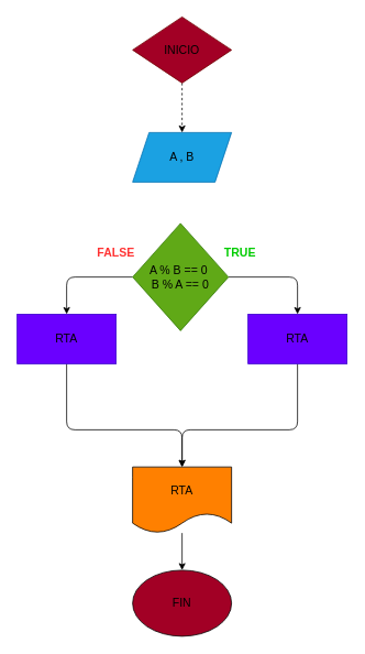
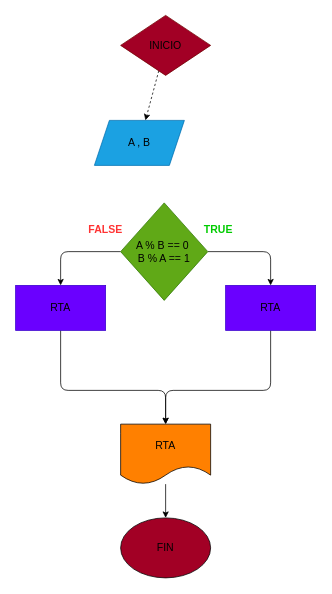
  <mxCell id="0" />
  <mxCell id="1" parent="0" />
  <mxCell id="2" value="" style="edgeStyle=none;html=1;fontSize=14;fontColor=#000000;dashed=1;" parent="1" source="3" target="4" edge="1"><mxGeometry relative="1" as="geometry" /></mxCell>
  <mxCell id="3" value="&lt;font color=&quot;#000000&quot; style=&quot;font-size: 14px;&quot;&gt;INICIO&lt;/font&gt;" style="rhombus;whiteSpace=wrap;html=1;fillColor=#a20025;fontColor=#ffffff;strokeColor=#6F0000;" parent="1" vertex="1"><mxGeometry x="160" y="20" width="120" height="80" as="geometry" /></mxCell>
- <mxCell id="4" value="&lt;font color=&quot;#000000&quot;&gt;A , B&lt;/font&gt;" style="shape=parallelogram;perimeter=parallelogramPerimeter;whiteSpace=wrap;html=1;fixedSize=1;fontSize=14;fontColor=#ffffff;fillColor=#1ba1e2;strokeColor=#006EAF;" parent="1" vertex="1"><mxGeometry x="160" y="160" width="120" height="60" as="geometry" /></mxCell>
+ <mxCell id="4" value="&lt;font color=&quot;#000000&quot;&gt;A , B&lt;/font&gt;" style="shape=parallelogram;perimeter=parallelogramPerimeter;whiteSpace=wrap;html=1;fixedSize=1;fontSize=14;fontColor=#ffffff;fillColor=#1ba1e2;strokeColor=#006EAF;" parent="1" vertex="1"><mxGeometry x="125" y="160" width="120" height="60" as="geometry" /></mxCell>
  <mxCell id="5" style="edgeStyle=none;html=1;entryX=0.5;entryY=0;entryDx=0;entryDy=0;fontSize=14;fontColor=#000000;" parent="1" source="7" target="11" edge="1"><mxGeometry relative="1" as="geometry"><Array as="points"><mxPoint x="80" y="335" /></Array></mxGeometry></mxCell>
  <mxCell id="6" style="edgeStyle=none;html=1;entryX=0.5;entryY=0;entryDx=0;entryDy=0;fontSize=14;fontColor=#000000;" parent="1" source="7" target="9" edge="1"><mxGeometry relative="1" as="geometry"><Array as="points"><mxPoint x="360" y="335" /></Array></mxGeometry></mxCell>
- <mxCell id="7" value="&lt;font color=&quot;#000000&quot;&gt;A % B == 0&amp;nbsp;&lt;br&gt;B % A == 0&lt;/font&gt;" style="rhombus;whiteSpace=wrap;html=1;fontSize=14;fontColor=#ffffff;fillColor=#60a917;strokeColor=#2D7600;" parent="1" vertex="1"><mxGeometry x="160" y="270" width="116.25" height="130" as="geometry" /></mxCell>
+ <mxCell id="7" value="&lt;font color=&quot;#000000&quot;&gt;A % B == 0&amp;nbsp;&lt;br&gt;B % A == 1&lt;/font&gt;" style="rhombus;whiteSpace=wrap;html=1;fontSize=14;fontColor=#ffffff;fillColor=#60a917;strokeColor=#2D7600;" parent="1" vertex="1"><mxGeometry x="160" y="270" width="116.25" height="130" as="geometry" /></mxCell>
  <mxCell id="8" style="edgeStyle=none;html=1;fontSize=14;fontColor=#000000;entryX=0.5;entryY=0;entryDx=0;entryDy=0;" parent="1" source="9" target="13" edge="1"><mxGeometry relative="1" as="geometry"><mxPoint x="220" y="540" as="targetPoint" /><Array as="points"><mxPoint x="360" y="520" /><mxPoint x="220" y="520" /></Array></mxGeometry></mxCell>
  <mxCell id="9" value="&lt;font color=&quot;#000000&quot;&gt;RTA&lt;/font&gt;" style="rounded=0;whiteSpace=wrap;html=1;fontSize=14;fontColor=#ffffff;fillColor=#6a00ff;strokeColor=#3700CC;" parent="1" vertex="1"><mxGeometry x="300" y="380" width="120" height="60" as="geometry" /></mxCell>
  <mxCell id="10" style="edgeStyle=none;html=1;entryX=0.5;entryY=0;entryDx=0;entryDy=0;fontSize=14;fontColor=#000000;" parent="1" source="11" target="13" edge="1"><mxGeometry relative="1" as="geometry"><Array as="points"><mxPoint x="80" y="520" /><mxPoint x="220" y="520" /></Array></mxGeometry></mxCell>
  <mxCell id="11" value="&lt;font color=&quot;#000000&quot;&gt;RTA&lt;/font&gt;" style="rounded=0;whiteSpace=wrap;html=1;fontSize=14;fontColor=#ffffff;fillColor=#6a00ff;strokeColor=#3700CC;" parent="1" vertex="1"><mxGeometry x="20" y="380" width="120" height="60" as="geometry" /></mxCell>
  <mxCell id="12" value="" style="edgeStyle=none;html=1;fontSize=14;fontColor=#000000;" parent="1" source="13" target="14" edge="1"><mxGeometry relative="1" as="geometry" /></mxCell>
  <mxCell id="13" value="RTA" style="shape=document;whiteSpace=wrap;html=1;boundedLbl=1;fontSize=14;fontColor=#000000;fillColor=#FF8000;" parent="1" vertex="1"><mxGeometry x="160" y="565" width="120" height="80" as="geometry" /></mxCell>
  <mxCell id="14" value="FIN" style="ellipse;whiteSpace=wrap;html=1;fontSize=14;fontColor=#000000;fillColor=#a20025;" parent="1" vertex="1"><mxGeometry x="160" y="690" width="120" height="80" as="geometry" /></mxCell>
  <mxCell id="15" value="&lt;b&gt;&lt;font color=&quot;#ff3333&quot;&gt;FALSE&lt;/font&gt;&lt;/b&gt;" style="text;html=1;strokeColor=none;fillColor=none;align=center;verticalAlign=middle;whiteSpace=wrap;rounded=0;fontSize=14;fontColor=#000000;" parent="1" vertex="1"><mxGeometry x="110" y="290" width="60" height="30" as="geometry" /></mxCell>
  <mxCell id="16" value="&lt;b&gt;&lt;font color=&quot;#00cc00&quot;&gt;TRUE&lt;/font&gt;&lt;/b&gt;" style="text;html=1;align=center;verticalAlign=middle;resizable=0;points=[];autosize=1;strokeColor=none;fillColor=none;fontSize=14;fontColor=#000000;" parent="1" vertex="1"><mxGeometry x="260" y="290" width="60" height="30" as="geometry" /></mxCell>
